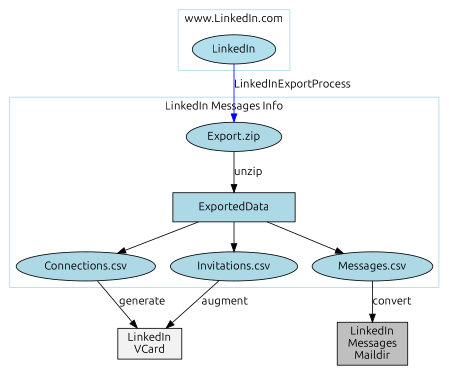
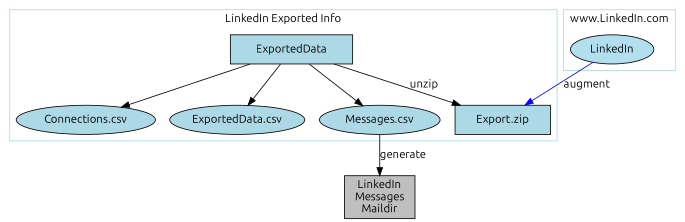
  digraph {
    fontname=Ubuntu
    node [fillcolor=lightblue fontname=Ubuntu style=filled]
    edge [fontname=Ubuntu]
-   "Export.zip" [height=0.5 width=1.6429]
+   "Export.zip" [height=0.5 width=1.6429 shape=box]
    ExportedData [height=0.5 shape=box width=2.0943]
    "Connections.csv" [height=0.5 width=2.3831]
-   "Invitations.csv" [height=0.5 width=2.1845]
+   "Invitations.csv" [height=0.5 width=2.1845 label="ExportedData.csv"]
    "Messages.csv" [height=0.5 width=2.0762]
    LinkedIn [fillcolor=lightblue2 height=0.5 width=1.4263]
-   n7 [fillcolor=gray95 height=0.52778 label="LinkedIn\nVCard" shape=box width=1.0972]
    n8 [fillcolor=gray75 height=0.73611 label="LinkedIn\nMessages\nMaildir" shape=box width=1.2083]
    subgraph cluster_1 {
      color=lightblue
-     label="LinkedIn Messages Info"
+     label="LinkedIn Exported Info"
      "Export.zip"
      ExportedData
      "Connections.csv"
      "Invitations.csv"
      "Messages.csv"
    }
    subgraph cluster_2 {
      color=lightblue
      label="www.LinkedIn.com"
      LinkedIn
    }
-   "Export.zip" -> ExportedData [label=unzip]
+   ExportedData -> "Export.zip" [label=unzip]
    ExportedData -> "Connections.csv"
    ExportedData -> "Invitations.csv"
    ExportedData -> "Messages.csv"
-   "Connections.csv" -> n7 [label=generate]
-   "Invitations.csv" -> n7 [label=augment]
-   "Messages.csv" -> n8 [label=convert]
-   LinkedIn -> "Export.zip" [color=blue label=LinkedInExportProcess]
+   "Messages.csv" -> n8 [label=generate]
+   LinkedIn -> "Export.zip" [color=blue label=augment]
  }
